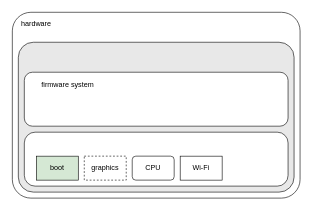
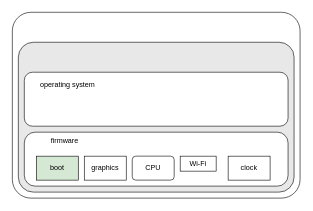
  <mxCell id="0" />
  <mxCell id="1" parent="0" />
  <mxCell id="2" value="" style="rounded=1;whiteSpace=wrap;html=1;arcSize=10;imageHeight=24;" parent="1" vertex="1"><mxGeometry x="20" y="20" width="480" height="310" as="geometry" /></mxCell>
  <mxCell id="3" value="" style="rounded=1;whiteSpace=wrap;html=1;arcSize=10;fillColor=#E8E8E8;" parent="1" vertex="1"><mxGeometry x="30" y="70" width="460" height="250" as="geometry" /></mxCell>
  <mxCell id="4" value="" style="rounded=1;whiteSpace=wrap;html=1;arcSize=15;" parent="1" vertex="1"><mxGeometry x="40" y="120" width="440" height="90" as="geometry" /></mxCell>
  <mxCell id="5" value="" style="rounded=1;whiteSpace=wrap;html=1;arcSize=20;imageHeight=24;" parent="1" vertex="1"><mxGeometry x="40" y="220" width="440" height="90" as="geometry" /></mxCell>
- <mxCell id="6" value="hardware" style="text;html=1;strokeColor=none;fillColor=none;align=center;verticalAlign=middle;whiteSpace=wrap;rounded=0;" parent="1" vertex="1"><mxGeometry x="30" y="25" width="60" height="30" as="geometry" /></mxCell>
  <mxCell id="7" value="boot" style="rounded=0;whiteSpace=wrap;html=1;fillColor=#d5e8d4;" parent="1" vertex="1"><mxGeometry x="60" y="260" width="70" height="40" as="geometry" /></mxCell>
- <mxCell id="8" value="graphics" style="rounded=0;whiteSpace=wrap;html=1;dashed=1;" parent="1" vertex="1"><mxGeometry x="140" y="260" width="70" height="40" as="geometry" /></mxCell>
+ <mxCell id="8" value="graphics" style="rounded=0;whiteSpace=wrap;html=1;" parent="1" vertex="1"><mxGeometry x="140" y="260" width="70" height="40" as="geometry" /></mxCell>
  <mxCell id="9" value="CPU" style="whiteSpace=wrap;html=1;rounded=1;" parent="1" vertex="1"><mxGeometry x="220" y="260" width="70" height="40" as="geometry" /></mxCell>
- <mxCell id="10" value="Wi-Fi" style="rounded=0;whiteSpace=wrap;html=1;" parent="1" vertex="1"><mxGeometry x="300" y="260" width="70" height="40" as="geometry" /></mxCell>
- <mxCell id="13" value="firmware system" style="text;html=1;strokeColor=none;fillColor=none;align=center;verticalAlign=middle;whiteSpace=wrap;rounded=0;" parent="1" vertex="1"><mxGeometry x="65" y="140" width="95" as="geometry" /></mxCell>
+ <mxCell id="10" value="Wi-Fi" style="rounded=0;whiteSpace=wrap;html=1;" parent="1" vertex="1"><mxGeometry x="300" y="260" width="60" height="25" as="geometry" /></mxCell>
+ <mxCell id="11" value="clock" style="rounded=0;whiteSpace=wrap;html=1;" parent="1" vertex="1"><mxGeometry x="380" y="260" width="70" height="40" as="geometry" /></mxCell>
+ <mxCell id="12" value="firmware" style="text;html=1;strokeColor=none;fillColor=none;align=center;verticalAlign=middle;whiteSpace=wrap;rounded=0;" parent="1" vertex="1"><mxGeometry x="65" y="220" width="85" height="30" as="geometry" /></mxCell>
+ <mxCell id="13" value="operating system" style="text;html=1;strokeColor=none;fillColor=none;align=center;verticalAlign=middle;whiteSpace=wrap;rounded=0;" parent="1" vertex="1"><mxGeometry x="65" y="140" width="95" as="geometry" /></mxCell>
